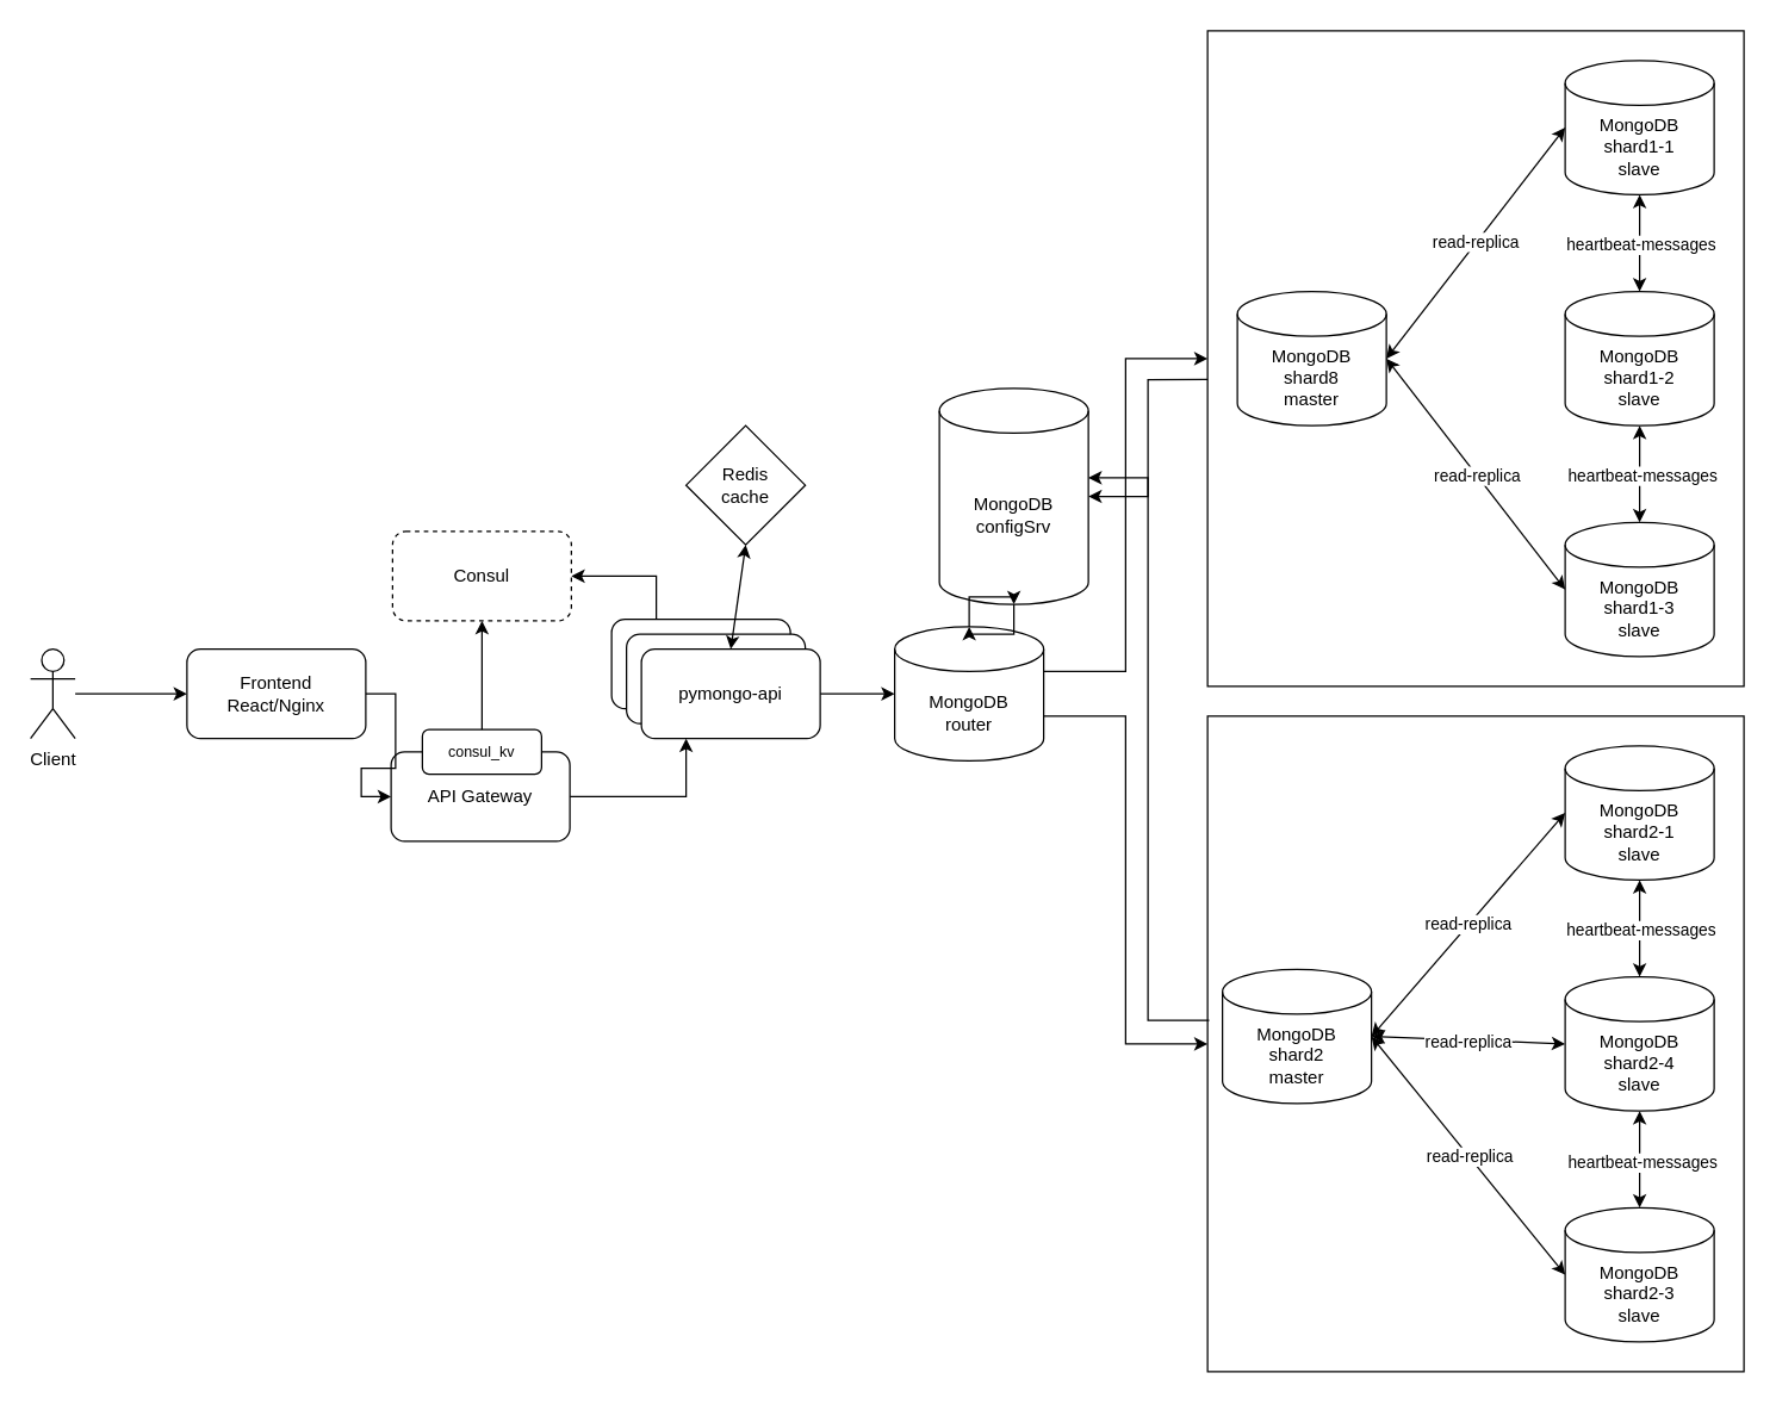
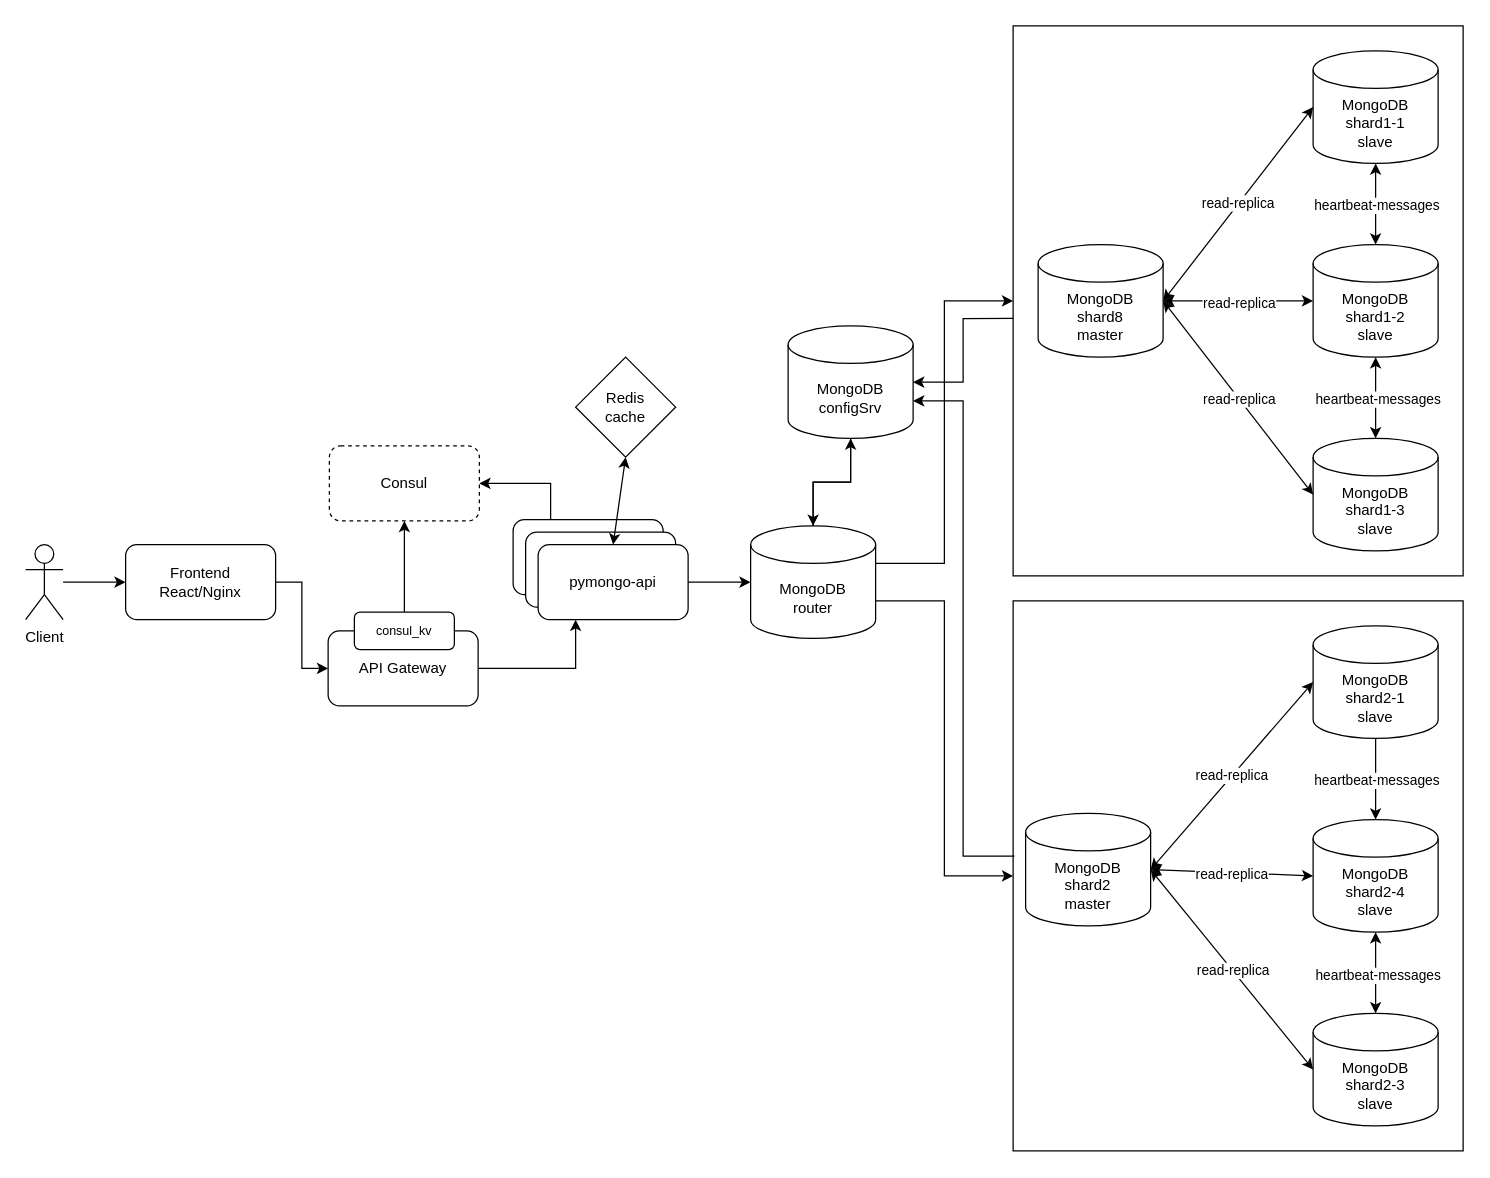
  <mxCell id="0" />
  <mxCell id="1" parent="0" />
  <mxCell id="2" value="" style="edgeStyle=orthogonalEdgeStyle;rounded=0;orthogonalLoop=1;jettySize=auto;html=1;entryX=1;entryY=0.5;entryDx=0;entryDy=0;exitX=0.25;exitY=0;exitDx=0;exitDy=0;" parent="1" source="3" target="47" edge="1"><mxGeometry relative="1" as="geometry" /></mxCell>
  <mxCell id="3" value="pymongo-api" style="rounded=1;whiteSpace=wrap;html=1;" parent="1" vertex="1"><mxGeometry x="410" y="415" width="120" height="60" as="geometry" /></mxCell>
  <mxCell id="4" value="pymongo-api" style="rounded=1;whiteSpace=wrap;html=1;" parent="1" vertex="1"><mxGeometry x="420" y="425" width="120" height="60" as="geometry" /></mxCell>
  <mxCell id="5" value="" style="rounded=0;whiteSpace=wrap;html=1;" parent="1" vertex="1"><mxGeometry x="810" y="20" width="360" height="440" as="geometry" /></mxCell>
  <mxCell id="6" value="" style="rounded=0;whiteSpace=wrap;html=1;" parent="1" vertex="1"><mxGeometry x="810" y="480" width="360" height="440" as="geometry" /></mxCell>
- <mxCell id="7" value="MongoDB&lt;br&gt;configSrv" style="shape=cylinder3;whiteSpace=wrap;html=1;boundedLbl=1;backgroundOutline=1;size=15;" parent="1" vertex="1"><mxGeometry x="630" y="260" width="100" height="145" as="geometry" /></mxCell>
+ <mxCell id="7" value="MongoDB&lt;br&gt;configSrv" style="shape=cylinder3;whiteSpace=wrap;html=1;boundedLbl=1;backgroundOutline=1;size=15;" parent="1" vertex="1"><mxGeometry y="260" width="100" height="90" as="geometry" x="630" /></mxCell>
  <mxCell id="8" value="pymongo-api" style="rounded=1;whiteSpace=wrap;html=1;" parent="1" vertex="1"><mxGeometry x="430" y="435" width="120" height="60" as="geometry" /></mxCell>
  <mxCell id="9" value="MongoDB&lt;br&gt;shard8&lt;br&gt;master" style="shape=cylinder3;whiteSpace=wrap;html=1;boundedLbl=1;backgroundOutline=1;size=15;" parent="1" vertex="1"><mxGeometry x="830" y="195" width="100" height="90" as="geometry" /></mxCell>
  <mxCell id="10" value="MongoDB&lt;br&gt;shard2&lt;div&gt;master&lt;/div&gt;" style="shape=cylinder3;whiteSpace=wrap;html=1;boundedLbl=1;backgroundOutline=1;size=15;" parent="1" vertex="1"><mxGeometry x="820" y="650" width="100" height="90" as="geometry" /></mxCell>
  <mxCell id="11" value="MongoDB&lt;br&gt;router" style="shape=cylinder3;whiteSpace=wrap;html=1;boundedLbl=1;backgroundOutline=1;size=15;" parent="1" vertex="1"><mxGeometry x="600" y="420" width="100" height="90" as="geometry" /></mxCell>
  <mxCell id="12" style="edgeStyle=orthogonalEdgeStyle;rounded=0;orthogonalLoop=1;jettySize=auto;html=1;entryX=0;entryY=0.5;entryDx=0;entryDy=0;entryPerimeter=0;" parent="1" source="8" target="11" edge="1"><mxGeometry relative="1" as="geometry" /></mxCell>
  <mxCell id="13" style="edgeStyle=orthogonalEdgeStyle;rounded=0;orthogonalLoop=1;jettySize=auto;html=1;entryX=0;entryY=0.5;entryDx=0;entryDy=0;exitX=1;exitY=0;exitDx=0;exitDy=60;exitPerimeter=0;" parent="1" source="11" target="6" edge="1"><mxGeometry relative="1" as="geometry" /></mxCell>
  <mxCell id="14" style="edgeStyle=orthogonalEdgeStyle;rounded=0;orthogonalLoop=1;jettySize=auto;html=1;entryX=0;entryY=0.5;entryDx=0;entryDy=0;exitX=1;exitY=0;exitDx=0;exitDy=30;exitPerimeter=0;" parent="1" source="11" target="5" edge="1"><mxGeometry relative="1" as="geometry" /></mxCell>
  <mxCell id="15" style="edgeStyle=orthogonalEdgeStyle;rounded=0;orthogonalLoop=1;jettySize=auto;html=1;entryX=0.5;entryY=0;entryDx=0;entryDy=0;entryPerimeter=0;" parent="1" source="7" target="11" edge="1"><mxGeometry relative="1" as="geometry" /></mxCell>
  <mxCell id="16" style="edgeStyle=orthogonalEdgeStyle;rounded=0;orthogonalLoop=1;jettySize=auto;html=1;entryX=0.5;entryY=1;entryDx=0;entryDy=0;entryPerimeter=0;" parent="1" source="11" target="7" edge="1"><mxGeometry relative="1" as="geometry" /></mxCell>
  <mxCell id="17" value="MongoDB&lt;br&gt;shard1-3&lt;br&gt;slave" style="shape=cylinder3;whiteSpace=wrap;html=1;boundedLbl=1;backgroundOutline=1;size=15;" parent="1" vertex="1"><mxGeometry x="1050" y="350" width="100" height="90" as="geometry" /></mxCell>
  <mxCell id="18" value="MongoDB&lt;br&gt;shard1-2&lt;br&gt;slave" style="shape=cylinder3;whiteSpace=wrap;html=1;boundedLbl=1;backgroundOutline=1;size=15;" parent="1" vertex="1"><mxGeometry x="1050" y="195" width="100" height="90" as="geometry" /></mxCell>
  <mxCell id="19" value="MongoDB&lt;br&gt;shard2-1&lt;br&gt;slave" style="shape=cylinder3;whiteSpace=wrap;html=1;boundedLbl=1;backgroundOutline=1;size=15;" parent="1" vertex="1"><mxGeometry x="1050" y="500" width="100" height="90" as="geometry" /></mxCell>
  <mxCell id="20" value="MongoDB&lt;br&gt;shard1-1&lt;br&gt;slave" style="shape=cylinder3;whiteSpace=wrap;html=1;boundedLbl=1;backgroundOutline=1;size=15;" parent="1" vertex="1"><mxGeometry x="1050" y="40" width="100" height="90" as="geometry" /></mxCell>
  <mxCell id="21" value="MongoDB&lt;br&gt;shard2-4&lt;br&gt;slave" style="shape=cylinder3;whiteSpace=wrap;html=1;boundedLbl=1;backgroundOutline=1;size=15;" parent="1" vertex="1"><mxGeometry x="1050" y="655" width="100" height="90" as="geometry" /></mxCell>
  <mxCell id="22" value="MongoDB&lt;br&gt;shard2-3&lt;br&gt;slave" style="shape=cylinder3;whiteSpace=wrap;html=1;boundedLbl=1;backgroundOutline=1;size=15;" parent="1" vertex="1"><mxGeometry x="1050" y="810" width="100" height="90" as="geometry" /></mxCell>
- <mxCell id="23" value="" style="endArrow=classic;startArrow=classic;html=1;rounded=0;entryX=0.5;entryY=1;entryDx=0;entryDy=0;entryPerimeter=0;exitX=0.5;exitY=0;exitDx=0;exitDy=0;exitPerimeter=0;" parent="1" source="21" target="19" edge="1"><mxGeometry width="50" height="50" relative="1" as="geometry"><mxPoint y="690" as="sourcePoint" x="630" /><mxPoint x="680" y="640" as="targetPoint" /></mxGeometry></mxCell>
+ <mxCell id="23" value="" style="endArrow=none;startArrow=classic;html=1;rounded=0;entryX=0.5;entryY=1;entryDx=0;entryDy=0;entryPerimeter=0;exitX=0.5;exitY=0;exitDx=0;exitDy=0;exitPerimeter=0;" parent="1" source="21" target="19" edge="1"><mxGeometry width="50" height="50" relative="1" as="geometry"><mxPoint y="690" as="sourcePoint" x="630" /><mxPoint x="680" y="640" as="targetPoint" /></mxGeometry></mxCell>
  <mxCell id="24" value="heartbeat-messages" style="edgeLabel;html=1;align=center;verticalAlign=middle;resizable=0;points=[];" parent="23" vertex="1" connectable="0"><mxGeometry x="-0.015" relative="1" as="geometry"><mxPoint as="offset" /></mxGeometry></mxCell>
  <mxCell id="25" value="" style="endArrow=classic;startArrow=classic;html=1;rounded=0;entryX=0.5;entryY=1;entryDx=0;entryDy=0;entryPerimeter=0;exitX=0.5;exitY=0;exitDx=0;exitDy=0;exitPerimeter=0;" parent="1" source="22" target="21" edge="1"><mxGeometry width="50" height="50" relative="1" as="geometry"><mxPoint x="490" y="740" as="sourcePoint" /><mxPoint x="540" y="690" as="targetPoint" /></mxGeometry></mxCell>
  <mxCell id="26" value="heartbeat-messages" style="edgeLabel;html=1;align=center;verticalAlign=middle;resizable=0;points=[];" parent="25" vertex="1" connectable="0"><mxGeometry x="-0.046" y="-1" relative="1" as="geometry"><mxPoint as="offset" /></mxGeometry></mxCell>
  <mxCell id="27" value="" style="endArrow=classic;startArrow=classic;html=1;rounded=0;entryX=0.5;entryY=1;entryDx=0;entryDy=0;entryPerimeter=0;exitX=0.5;exitY=0;exitDx=0;exitDy=0;exitPerimeter=0;" parent="1" source="17" target="18" edge="1"><mxGeometry width="50" height="50" relative="1" as="geometry"><mxPoint x="550" y="670" as="sourcePoint" /><mxPoint x="600" y="620" as="targetPoint" /></mxGeometry></mxCell>
  <mxCell id="28" value="heartbeat-messages" style="edgeLabel;html=1;align=center;verticalAlign=middle;resizable=0;points=[];" parent="27" vertex="1" connectable="0"><mxGeometry x="-0.015" y="-1" relative="1" as="geometry"><mxPoint as="offset" /></mxGeometry></mxCell>
  <mxCell id="29" value="" style="endArrow=classic;startArrow=classic;html=1;rounded=0;entryX=0.5;entryY=1;entryDx=0;entryDy=0;entryPerimeter=0;exitX=0.5;exitY=0;exitDx=0;exitDy=0;exitPerimeter=0;" parent="1" source="18" target="20" edge="1"><mxGeometry width="50" height="50" relative="1" as="geometry"><mxPoint x="560" y="570" as="sourcePoint" /><mxPoint x="610" y="520" as="targetPoint" /></mxGeometry></mxCell>
  <mxCell id="30" value="heartbeat-messages" style="edgeLabel;html=1;align=center;verticalAlign=middle;resizable=0;points=[];" parent="29" vertex="1" connectable="0"><mxGeometry x="-0.015" relative="1" as="geometry"><mxPoint as="offset" /></mxGeometry></mxCell>
  <mxCell id="31" value="Redis&lt;div&gt;cache&lt;/div&gt;" style="rhombus;whiteSpace=wrap;html=1;" parent="1" vertex="1"><mxGeometry x="460" y="285" width="80" height="80" as="geometry" /></mxCell>
  <mxCell id="32" value="" style="endArrow=classic;startArrow=classic;html=1;rounded=0;entryX=0;entryY=0.5;entryDx=0;entryDy=0;entryPerimeter=0;exitX=1;exitY=0.5;exitDx=0;exitDy=0;exitPerimeter=0;" parent="1" source="10" target="19" edge="1"><mxGeometry width="50" height="50" relative="1" as="geometry"><mxPoint x="540" y="850" as="sourcePoint" /><mxPoint x="590" y="800" as="targetPoint" /></mxGeometry></mxCell>
  <mxCell id="33" value="read-replica" style="edgeLabel;html=1;align=center;verticalAlign=middle;resizable=0;points=[];" parent="32" vertex="1" connectable="0"><mxGeometry x="-0.004" y="1" relative="1" as="geometry"><mxPoint as="offset" /></mxGeometry></mxCell>
  <mxCell id="34" value="" style="endArrow=classic;startArrow=classic;html=1;rounded=0;entryX=0;entryY=0.5;entryDx=0;entryDy=0;entryPerimeter=0;exitX=1;exitY=0.5;exitDx=0;exitDy=0;exitPerimeter=0;" parent="1" source="10" target="21" edge="1"><mxGeometry width="50" height="50" relative="1" as="geometry"><mxPoint x="440" y="770" as="sourcePoint" /><mxPoint x="490" y="720" as="targetPoint" /></mxGeometry></mxCell>
  <mxCell id="35" value="read-replica" style="edgeLabel;html=1;align=center;verticalAlign=middle;resizable=0;points=[];" parent="34" vertex="1" connectable="0"><mxGeometry y="-1" relative="1" as="geometry"><mxPoint as="offset" /></mxGeometry></mxCell>
  <mxCell id="36" value="" style="endArrow=classic;startArrow=classic;html=1;rounded=0;entryX=0;entryY=0.5;entryDx=0;entryDy=0;entryPerimeter=0;exitX=1;exitY=0.5;exitDx=0;exitDy=0;exitPerimeter=0;" parent="1" source="10" target="22" edge="1"><mxGeometry width="50" height="50" relative="1" as="geometry"><mxPoint x="530" y="880" as="sourcePoint" /><mxPoint x="580" y="830" as="targetPoint" /></mxGeometry></mxCell>
  <mxCell id="37" value="read-replica" style="edgeLabel;html=1;align=center;verticalAlign=middle;resizable=0;points=[];" parent="36" vertex="1" connectable="0"><mxGeometry x="0.006" relative="1" as="geometry"><mxPoint as="offset" /></mxGeometry></mxCell>
  <mxCell id="38" value="" style="endArrow=classic;startArrow=classic;html=1;rounded=0;entryX=0;entryY=0.5;entryDx=0;entryDy=0;entryPerimeter=0;exitX=1;exitY=0.5;exitDx=0;exitDy=0;exitPerimeter=0;" parent="1" source="9" target="20" edge="1"><mxGeometry width="50" height="50" relative="1" as="geometry"><mxPoint x="940" y="710" as="sourcePoint" /><mxPoint x="1250" y="555" as="targetPoint" /></mxGeometry></mxCell>
  <mxCell id="39" value="read-replica" style="edgeLabel;html=1;align=center;verticalAlign=middle;resizable=0;points=[];" parent="38" vertex="1" connectable="0"><mxGeometry x="-0.004" y="1" relative="1" as="geometry"><mxPoint as="offset" /></mxGeometry></mxCell>
+ <mxCell id="40" value="" style="endArrow=classic;startArrow=classic;html=1;rounded=0;entryX=0;entryY=0.5;entryDx=0;entryDy=0;entryPerimeter=0;exitX=1;exitY=0.5;exitDx=0;exitDy=0;exitPerimeter=0;" parent="1" source="9" target="18" edge="1"><mxGeometry width="50" height="50" relative="1" as="geometry"><mxPoint x="940" y="710" as="sourcePoint" /><mxPoint x="1250" y="710" as="targetPoint" /></mxGeometry></mxCell>
+ <mxCell id="41" value="read-replica" style="edgeLabel;html=1;align=center;verticalAlign=middle;resizable=0;points=[];" parent="40" vertex="1" connectable="0"><mxGeometry y="-1" relative="1" as="geometry"><mxPoint as="offset" /></mxGeometry></mxCell>
  <mxCell id="42" value="" style="endArrow=classic;startArrow=classic;html=1;rounded=0;entryX=0;entryY=0.5;entryDx=0;entryDy=0;entryPerimeter=0;exitX=1;exitY=0.5;exitDx=0;exitDy=0;exitPerimeter=0;" parent="1" source="9" target="17" edge="1"><mxGeometry width="50" height="50" relative="1" as="geometry"><mxPoint x="940" y="710" as="sourcePoint" /><mxPoint x="1250" y="865" as="targetPoint" /></mxGeometry></mxCell>
  <mxCell id="43" value="read-replica" style="edgeLabel;html=1;align=center;verticalAlign=middle;resizable=0;points=[];" parent="42" vertex="1" connectable="0"><mxGeometry x="0.006" relative="1" as="geometry"><mxPoint as="offset" /></mxGeometry></mxCell>
  <mxCell id="44" style="edgeStyle=orthogonalEdgeStyle;rounded=0;orthogonalLoop=1;jettySize=auto;html=1;entryX=1;entryY=0;entryDx=0;entryDy=60;entryPerimeter=0;exitX=0.003;exitY=0.464;exitDx=0;exitDy=0;exitPerimeter=0;" parent="1" source="6" target="7" edge="1"><mxGeometry relative="1" as="geometry" /></mxCell>
  <mxCell id="45" style="edgeStyle=orthogonalEdgeStyle;rounded=0;orthogonalLoop=1;jettySize=auto;html=1;entryX=1;entryY=0.5;entryDx=0;entryDy=0;entryPerimeter=0;exitX=0;exitY=0.532;exitDx=0;exitDy=0;exitPerimeter=0;" parent="1" source="5" target="7" edge="1"><mxGeometry relative="1" as="geometry" /></mxCell>
  <mxCell id="46" value="" style="endArrow=classic;startArrow=classic;html=1;rounded=0;entryX=0.5;entryY=1;entryDx=0;entryDy=0;exitX=0.5;exitY=0;exitDx=0;exitDy=0;" parent="1" source="8" target="31" edge="1"><mxGeometry width="50" height="50" relative="1" as="geometry"><mxPoint x="330" y="490" as="sourcePoint" /><mxPoint x="380" y="440" as="targetPoint" /></mxGeometry></mxCell>
  <mxCell id="47" value="Consul" style="rounded=1;whiteSpace=wrap;html=1;dashed=1;" parent="1" vertex="1"><mxGeometry x="263" y="356" width="120" height="60" as="geometry" /></mxCell>
  <mxCell id="48" style="edgeStyle=orthogonalEdgeStyle;rounded=0;orthogonalLoop=1;jettySize=auto;html=1;entryX=0.25;entryY=1;entryDx=0;entryDy=0;" parent="1" source="49" target="8" edge="1"><mxGeometry relative="1" as="geometry" /></mxCell>
  <mxCell id="49" value="API Gateway" style="rounded=1;whiteSpace=wrap;html=1;" parent="1" vertex="1"><mxGeometry x="262" y="504" width="120" height="60" as="geometry" /></mxCell>
  <mxCell id="50" style="edgeStyle=orthogonalEdgeStyle;rounded=0;orthogonalLoop=1;jettySize=auto;html=1;entryX=0;entryY=0.5;entryDx=0;entryDy=0;" parent="1" source="51" target="53" edge="1"><mxGeometry relative="1" as="geometry" /></mxCell>
  <mxCell id="51" value="Client" style="shape=umlActor;verticalLabelPosition=bottom;verticalAlign=top;html=1;outlineConnect=0;" parent="1" vertex="1"><mxGeometry x="20" y="435" width="30" height="60" as="geometry" /></mxCell>
  <mxCell id="52" style="edgeStyle=orthogonalEdgeStyle;rounded=0;orthogonalLoop=1;jettySize=auto;html=1;entryX=0;entryY=0.5;entryDx=0;entryDy=0;" parent="1" source="53" target="49" edge="1"><mxGeometry relative="1" as="geometry" /></mxCell>
- <mxCell id="53" value="Frontend&lt;br&gt;React/Nginx" style="rounded=1;whiteSpace=wrap;html=1;" parent="1" vertex="1"><mxGeometry x="125" y="435" width="120" height="60" as="geometry" /></mxCell>
+ <mxCell id="53" value="Frontend&lt;br&gt;React/Nginx" style="rounded=1;whiteSpace=wrap;html=1;" parent="1" vertex="1"><mxGeometry x="100" y="435" width="120" height="60" as="geometry" /></mxCell>
  <mxCell id="54" style="edgeStyle=orthogonalEdgeStyle;rounded=0;orthogonalLoop=1;jettySize=auto;html=1;entryX=0.5;entryY=1;entryDx=0;entryDy=0;" parent="1" source="55" target="47" edge="1"><mxGeometry relative="1" as="geometry" /></mxCell>
  <mxCell id="55" value="consul_kv" style="rounded=1;whiteSpace=wrap;html=1;fontSize=10;" parent="1" vertex="1"><mxGeometry x="283" y="489" width="80" height="30" as="geometry" /></mxCell>
